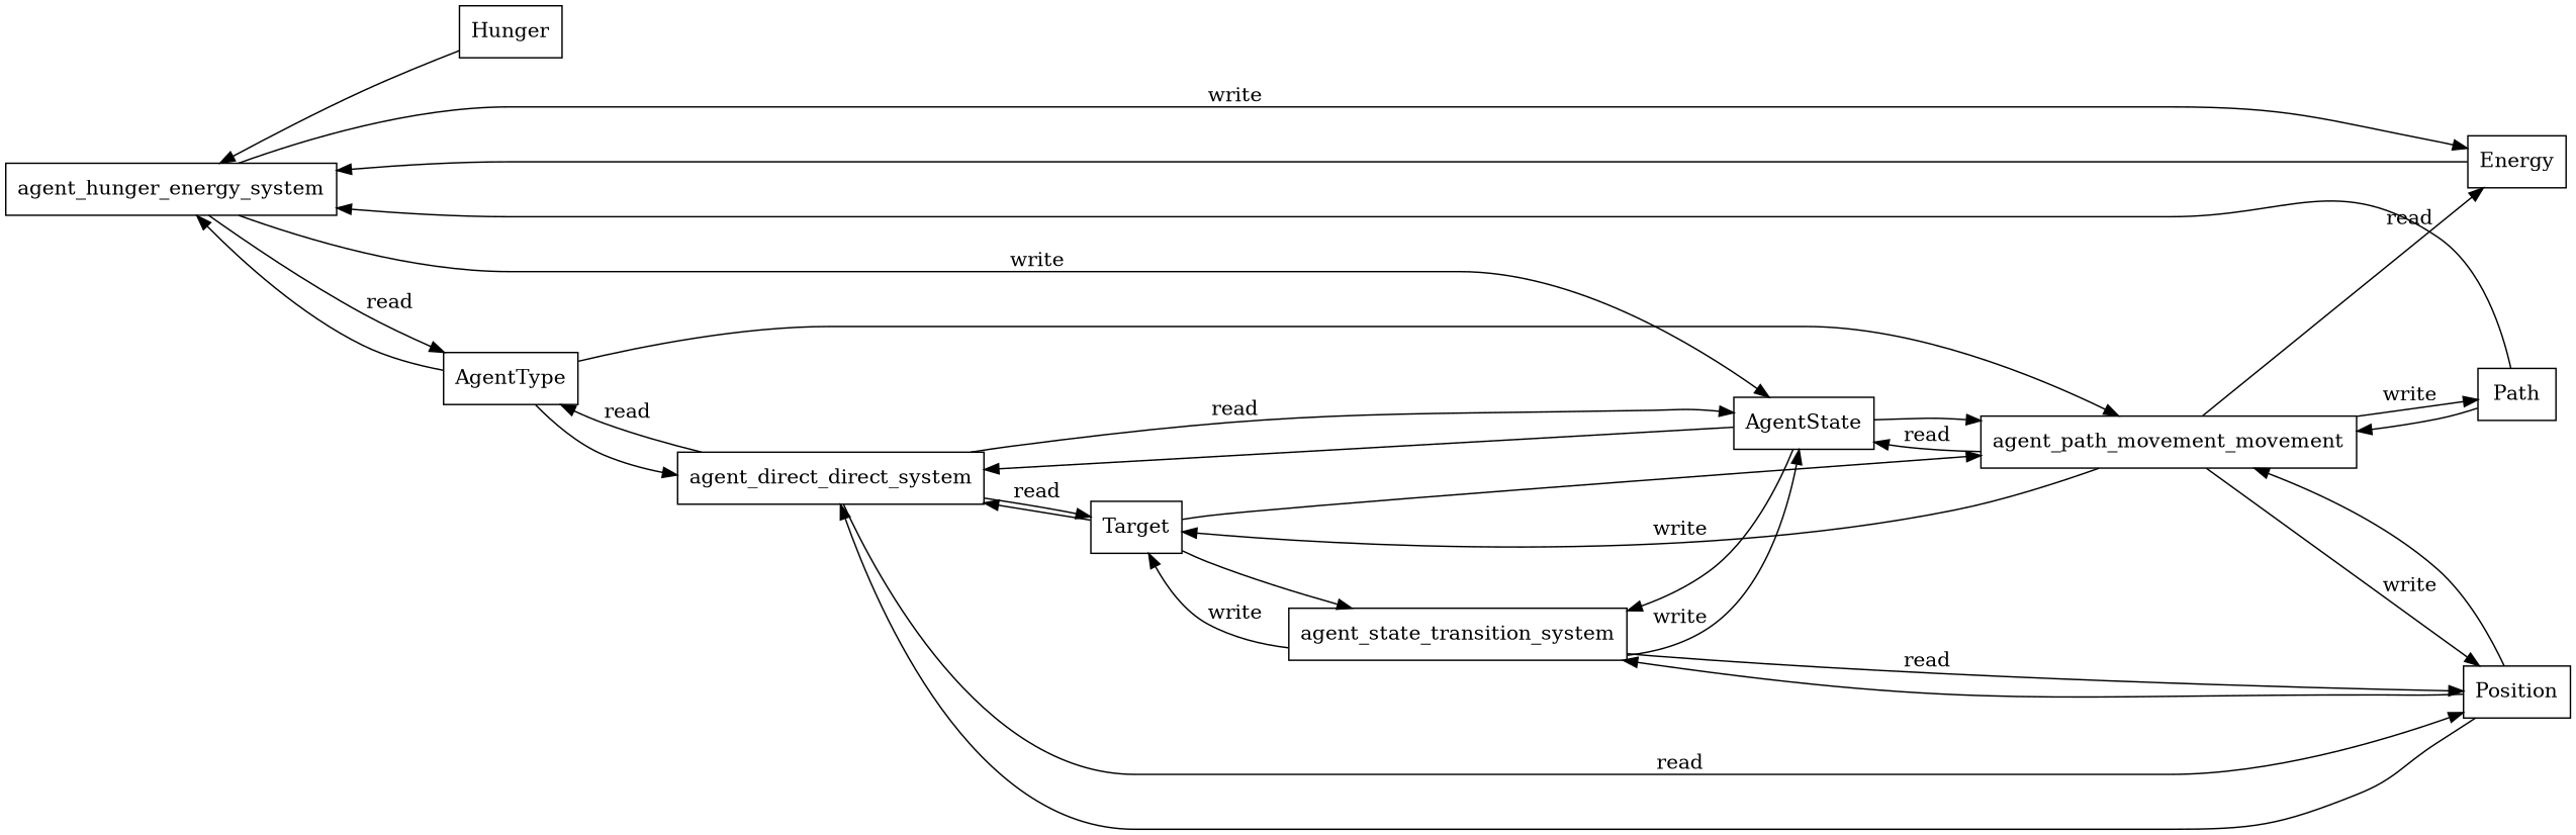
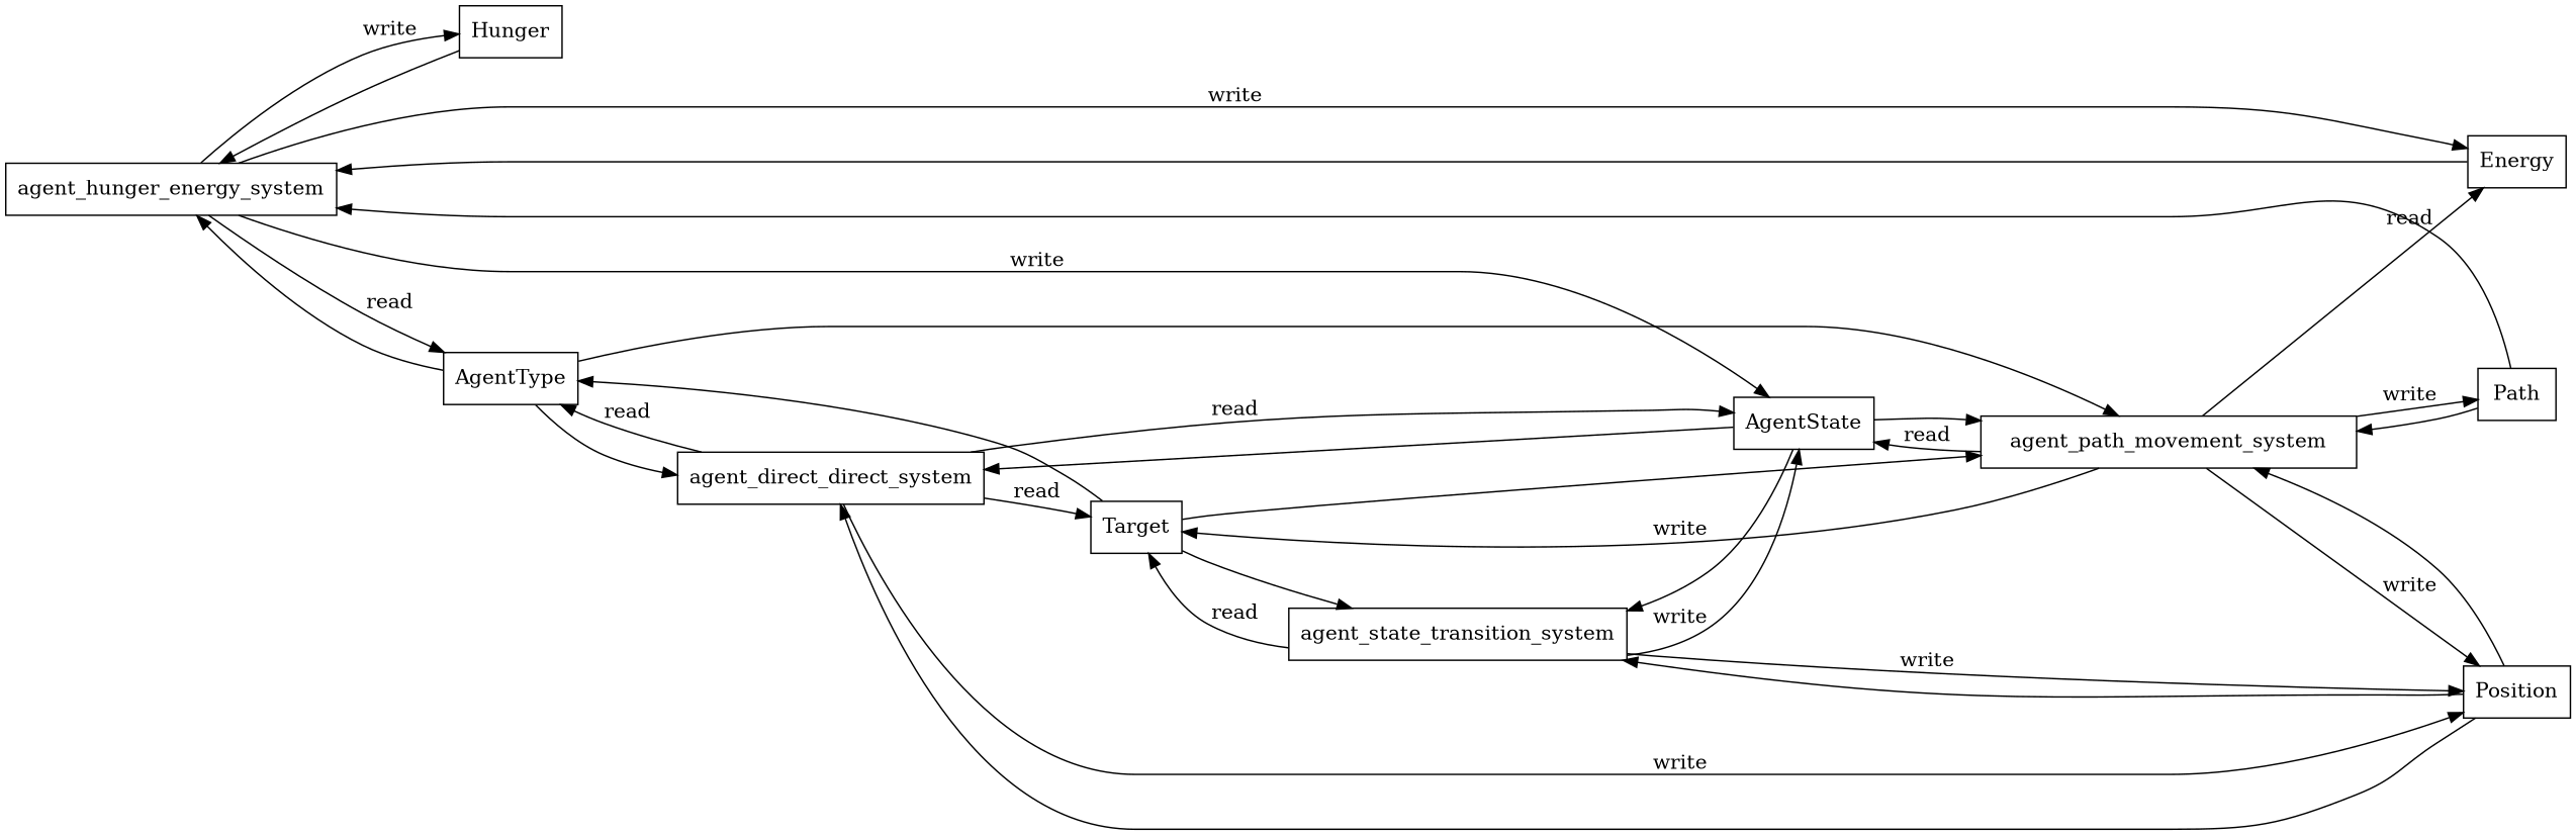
  digraph {
    rankdir=LR
    node [shape=box]
    agent_hunger_energy_system
    Hunger
    Energy
    AgentType
    AgentState
-   agent_path_movement_system [label=agent_path_movement_movement]
+   agent_path_movement_system
    n7 [label=agent_direct_direct_system]
    agent_state_transition_system
    Position
    Path
    Target
+   agent_hunger_energy_system -> Hunger [label=write]
    agent_hunger_energy_system -> Energy [label=write]
    agent_hunger_energy_system -> AgentType [label=read]
    agent_hunger_energy_system -> AgentState [label=write]
    Hunger -> agent_hunger_energy_system
    Energy -> agent_hunger_energy_system
    AgentType -> agent_hunger_energy_system
    AgentType -> agent_path_movement_system
    AgentType -> n7
    AgentState -> agent_path_movement_system
    AgentState -> n7
    AgentState -> agent_state_transition_system
    agent_path_movement_system -> Energy [label=read]
    agent_path_movement_system -> AgentState [label=read]
    agent_path_movement_system -> Position [label=write]
    agent_path_movement_system -> Path [label=write]
    agent_path_movement_system -> Target [label=write]
    n7 -> AgentType [label=read]
    n7 -> AgentState [label=read]
-   n7 -> Position [label=read]
+   n7 -> Position [label=write]
    n7 -> Target [label=read]
    agent_state_transition_system -> AgentState [label=write]
-   agent_state_transition_system -> Position [label=read]
-   agent_state_transition_system -> Target [label=write]
+   agent_state_transition_system -> Position [label=write]
+   agent_state_transition_system -> Target [label=read]
    Position -> agent_path_movement_system
    Position -> n7
    Position -> agent_state_transition_system
    Path -> agent_hunger_energy_system
    Path -> agent_path_movement_system
    Target -> agent_path_movement_system
-   Target -> n7
+   Target -> AgentType
    Target -> agent_state_transition_system
  }
